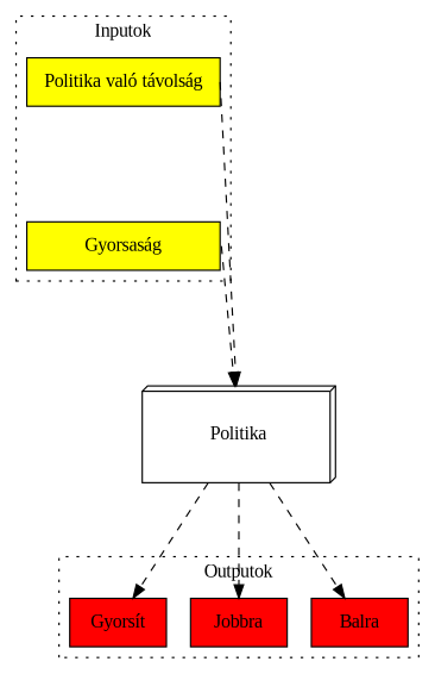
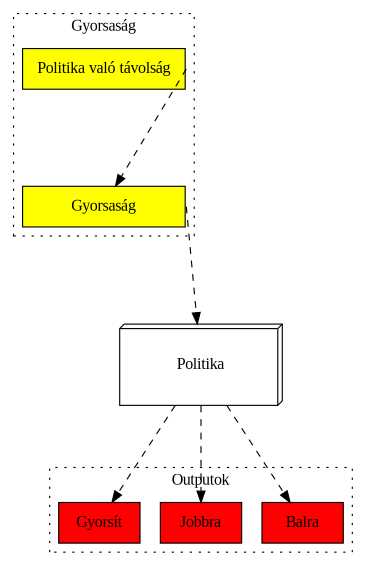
  digraph {
    fontname="Liberation Serif"
    rankdir=TB
    ranksep=1.2
    splines=false
    node [fillcolor=red fontname="Liberation Serif" shape=rectangle style=filled]
    edge [fontname="Liberation Serif" style=dashed]
    n1 [fillcolor=yellow label="Politika való távolság" width=2]
    n2 [fillcolor=yellow label="Gyorsaság" width=2]
    n3 [label=Balra width=1]
    n4 [label=Jobbra width=1]
    n5 [label="Gyorsít" width=1]
    n6 [height=1 label=Politika shape=box3d width=2 fillcolor="" style=""]
    subgraph cluster_1 {
-     label=Inputok
+     label="Gyorsaság"
      style=dotted
      n1
      n2
    }
    subgraph cluster_2 {
      label=Outputok
      style=dotted
      n3
      n4
      n5
    }
-   n1 -> n6 [tailport=e]
+   n1 -> n2 [tailport=e]
    n2 -> n6 [tailport=e]
    n6 -> n3
    n6 -> n4
    n6 -> n5
  }
